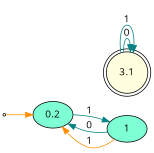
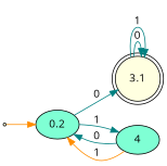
  digraph {
    fontname="Open Sans"
    rankdir=LR
    node [fillcolor=lightyellow fontname="Open Sans" shape=oval style=filled]
    edge [color=teal fontname="Open Sans"]
    _qi [shape=point]
    0.2 [fillcolor=aquamarine]
    n3 [label=3.1 shape=doublecircle]
-   1 [fillcolor=aquamarine]
+   1 [fillcolor=aquamarine label=4]
    _qi -> 0.2 [color=darkorange]
+   0.2 -> n3 [label=0]
    0.2 -> 1 [label=1]
    n3 -> n3 [label=0]
    n3 -> n3 [label=1]
    1 -> 0.2 [label=0]
    1 -> 0.2 [color=darkorange label=1]
  }
